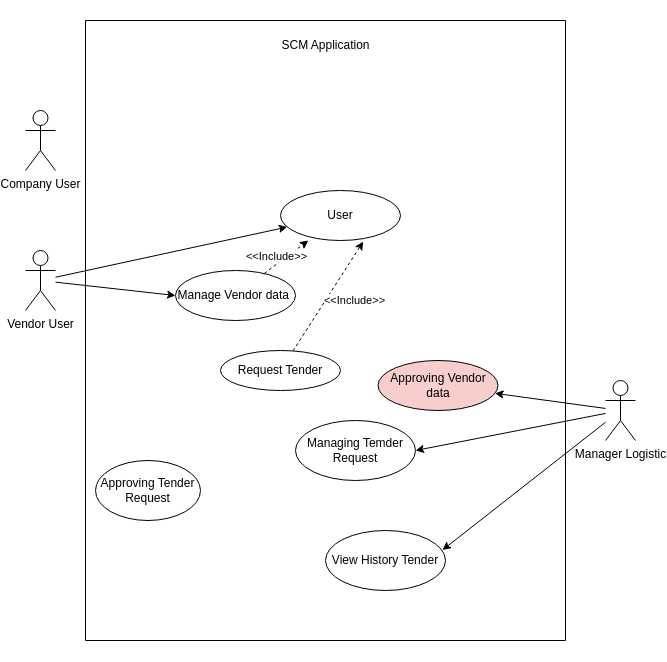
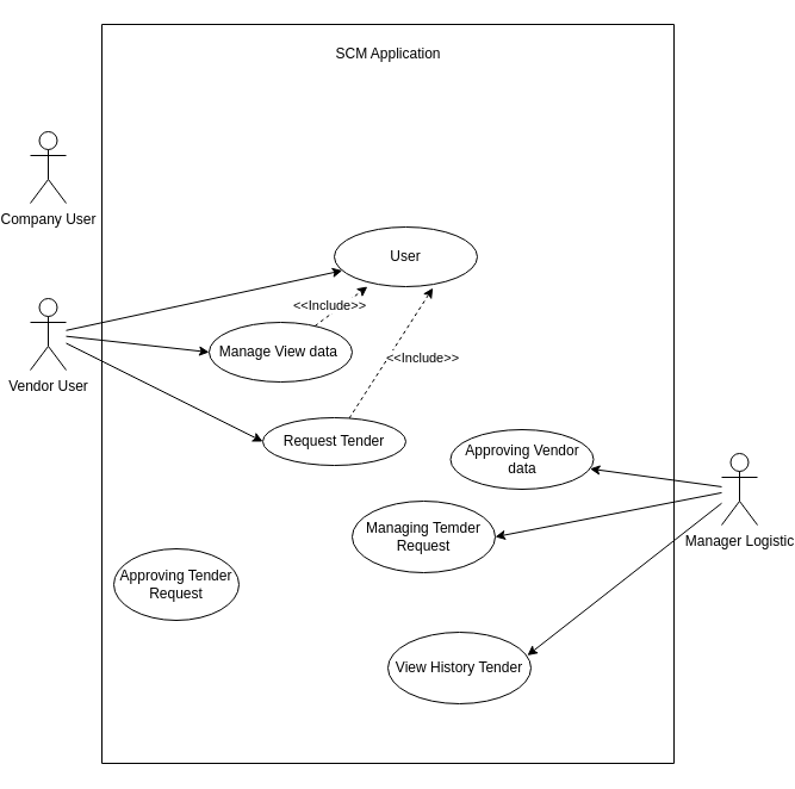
  <mxCell id="0" />
  <mxCell id="1" parent="0" />
  <mxCell id="2" style="rounded=0;orthogonalLoop=1;jettySize=auto;html=1;" edge="1" parent="1" source="5" target="8"><mxGeometry relative="1" as="geometry" /></mxCell>
  <mxCell id="3" style="rounded=0;orthogonalLoop=1;jettySize=auto;html=1;entryX=0;entryY=0.5;entryDx=0;entryDy=0;" edge="1" parent="1" source="5" target="9"><mxGeometry relative="1" as="geometry" /></mxCell>
+ <mxCell id="4" style="rounded=0;orthogonalLoop=1;jettySize=auto;html=1;entryX=0;entryY=0.5;entryDx=0;entryDy=0;" edge="1" parent="1" source="5" target="12"><mxGeometry relative="1" as="geometry" /></mxCell>
  <mxCell id="5" value="Vendor User" style="shape=umlActor;verticalLabelPosition=bottom;verticalAlign=top;html=1;outlineConnect=0;" vertex="1" parent="1"><mxGeometry x="20" y="250" width="30" height="60" as="geometry" /></mxCell>
  <mxCell id="6" value="" style="swimlane;startSize=0;" vertex="1" parent="1"><mxGeometry x="80" y="20" width="480" height="620" as="geometry" /></mxCell>
  <mxCell id="7" value="SCM Application" style="text;html=1;strokeColor=none;fillColor=none;align=center;verticalAlign=middle;whiteSpace=wrap;rounded=0;" vertex="1" parent="6"><mxGeometry x="187.5" y="10" width="105" height="30" as="geometry" /></mxCell>
  <mxCell id="8" value="User" style="ellipse;whiteSpace=wrap;html=1;" vertex="1" parent="6"><mxGeometry x="195" y="170" width="120" height="50" as="geometry" /></mxCell>
- <mxCell id="9" value="Manage Vendor data&amp;nbsp;" style="ellipse;whiteSpace=wrap;html=1;" vertex="1" parent="6"><mxGeometry x="90" y="250" width="120" height="50" as="geometry" /></mxCell>
+ <mxCell id="9" value="Manage View data&amp;nbsp;" style="ellipse;whiteSpace=wrap;html=1;" vertex="1" parent="6"><mxGeometry x="90" y="250" width="120" height="50" as="geometry" /></mxCell>
  <mxCell id="10" style="rounded=0;orthogonalLoop=1;jettySize=auto;html=1;entryX=0.232;entryY=1;entryDx=0;entryDy=0;entryPerimeter=0;dashed=1;" edge="1" parent="6" source="9" target="8"><mxGeometry relative="1" as="geometry" /></mxCell>
  <mxCell id="11" value="&amp;lt;&amp;lt;Include&amp;gt;&amp;gt;" style="edgeLabel;html=1;align=center;verticalAlign=middle;resizable=0;points=[];" vertex="1" connectable="0" parent="10"><mxGeometry x="0.098" y="2" relative="1" as="geometry"><mxPoint x="-11" y="2" as="offset" /></mxGeometry></mxCell>
  <mxCell id="12" value="Request Tender" style="ellipse;whiteSpace=wrap;html=1;" vertex="1" parent="6"><mxGeometry x="135" y="330" width="120" height="40" as="geometry" /></mxCell>
  <mxCell id="13" style="rounded=0;orthogonalLoop=1;jettySize=auto;html=1;entryX=0.689;entryY=1.023;entryDx=0;entryDy=0;entryPerimeter=0;dashed=1;" edge="1" parent="6" source="12" target="8"><mxGeometry relative="1" as="geometry" /></mxCell>
  <mxCell id="14" value="&amp;lt;&amp;lt;Include&amp;gt;&amp;gt;" style="edgeLabel;html=1;align=center;verticalAlign=middle;resizable=0;points=[];" vertex="1" connectable="0" parent="13"><mxGeometry x="0.088" y="-1" relative="1" as="geometry"><mxPoint x="22" y="8" as="offset" /></mxGeometry></mxCell>
- <mxCell id="15" value="Approving Vendor data" style="ellipse;whiteSpace=wrap;html=1;fillColor=#f8cecc;" vertex="1" parent="6"><mxGeometry x="292.5" y="340" width="120" height="50" as="geometry" /></mxCell>
+ <mxCell id="15" value="Approving Vendor data" style="ellipse;whiteSpace=wrap;html=1;" vertex="1" parent="6"><mxGeometry x="292.5" y="340" width="120" height="50" as="geometry" /></mxCell>
  <mxCell id="16" value="Managing Temder Request" style="ellipse;whiteSpace=wrap;html=1;" vertex="1" parent="6"><mxGeometry x="210" y="400" width="120" height="60" as="geometry" /></mxCell>
  <mxCell id="17" value="Approving Tender Request" style="ellipse;whiteSpace=wrap;html=1;" vertex="1" parent="6"><mxGeometry x="10" y="440" width="105" height="60" as="geometry" /></mxCell>
  <mxCell id="18" value="View History Tender" style="ellipse;whiteSpace=wrap;html=1;" vertex="1" parent="6"><mxGeometry x="240" y="510" width="120" height="60" as="geometry" /></mxCell>
  <mxCell id="19" value="Company User" style="shape=umlActor;verticalLabelPosition=bottom;verticalAlign=top;html=1;outlineConnect=0;" vertex="1" parent="1"><mxGeometry x="20" y="110" width="30" height="60" as="geometry" /></mxCell>
  <mxCell id="20" style="rounded=0;orthogonalLoop=1;jettySize=auto;html=1;" edge="1" parent="1" source="22" target="15"><mxGeometry relative="1" as="geometry" /></mxCell>
  <mxCell id="21" style="rounded=0;orthogonalLoop=1;jettySize=auto;html=1;entryX=1;entryY=0.5;entryDx=0;entryDy=0;" edge="1" parent="1" source="22" target="16"><mxGeometry relative="1" as="geometry" /></mxCell>
  <mxCell id="22" value="Manager Logistic" style="shape=umlActor;verticalLabelPosition=bottom;verticalAlign=top;html=1;outlineConnect=0;" vertex="1" parent="1"><mxGeometry x="600" y="380" width="30" height="60" as="geometry" /></mxCell>
  <mxCell id="23" style="rounded=0;orthogonalLoop=1;jettySize=auto;html=1;entryX=0.975;entryY=0.325;entryDx=0;entryDy=0;entryPerimeter=0;" edge="1" parent="1" source="22" target="18"><mxGeometry relative="1" as="geometry" /></mxCell>
